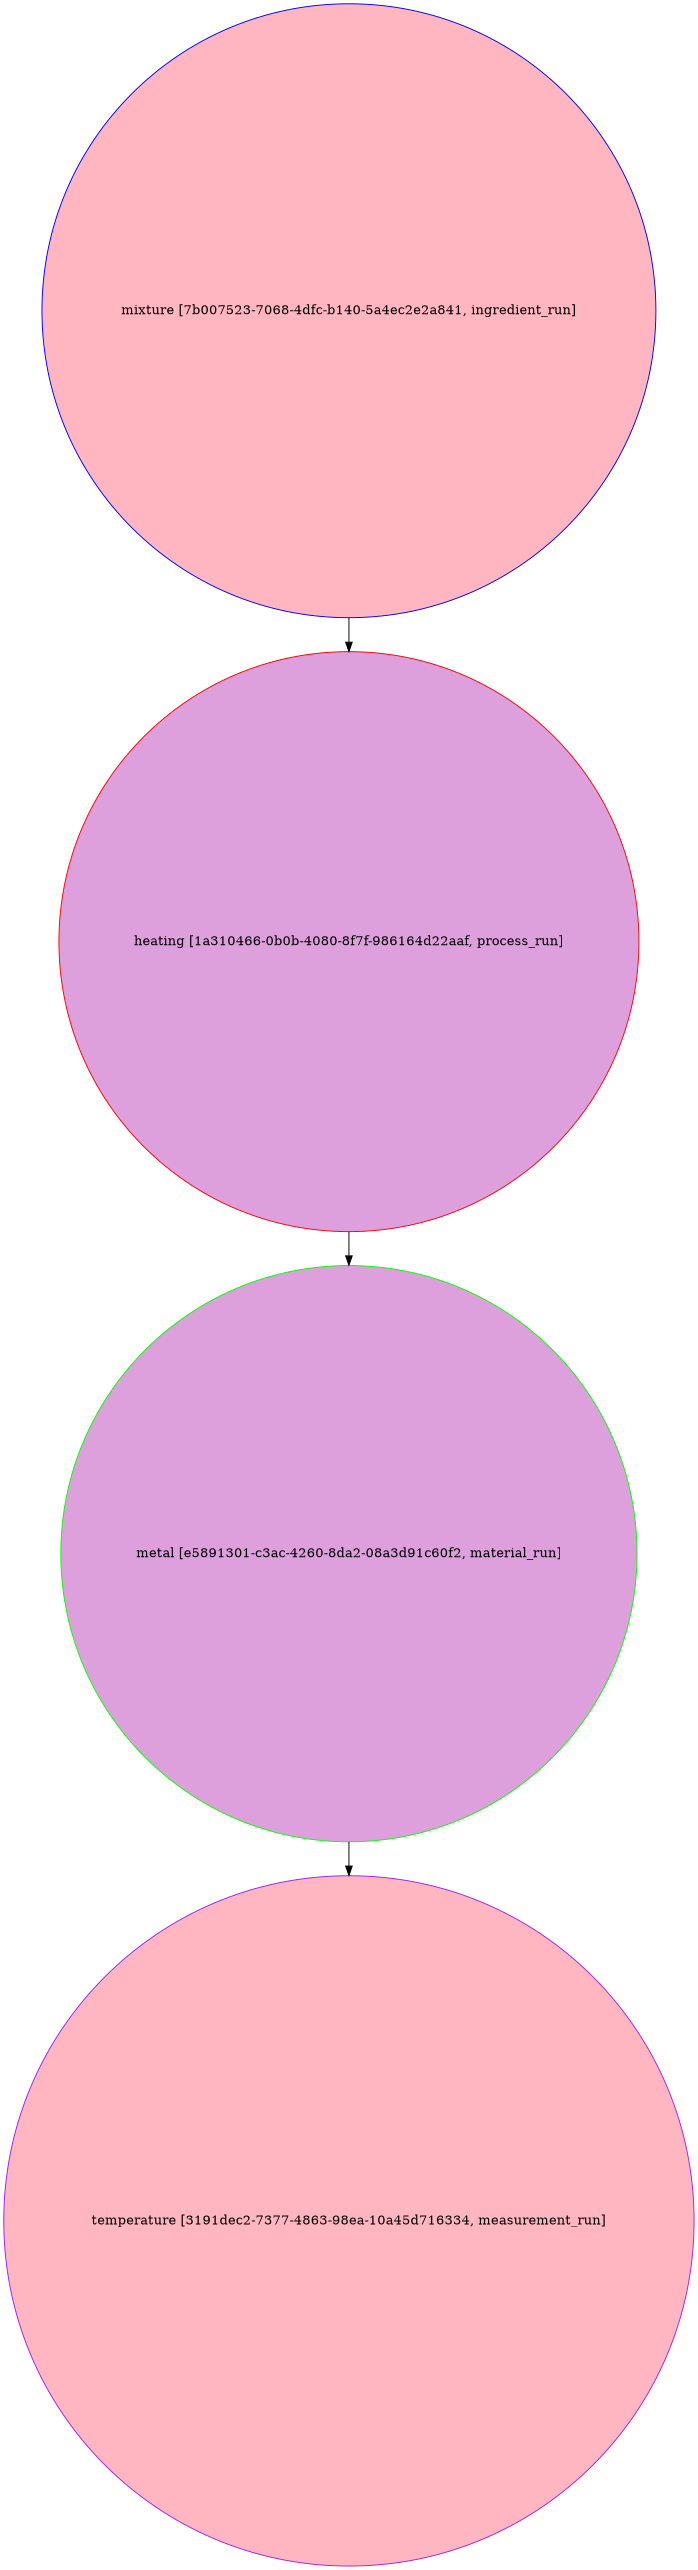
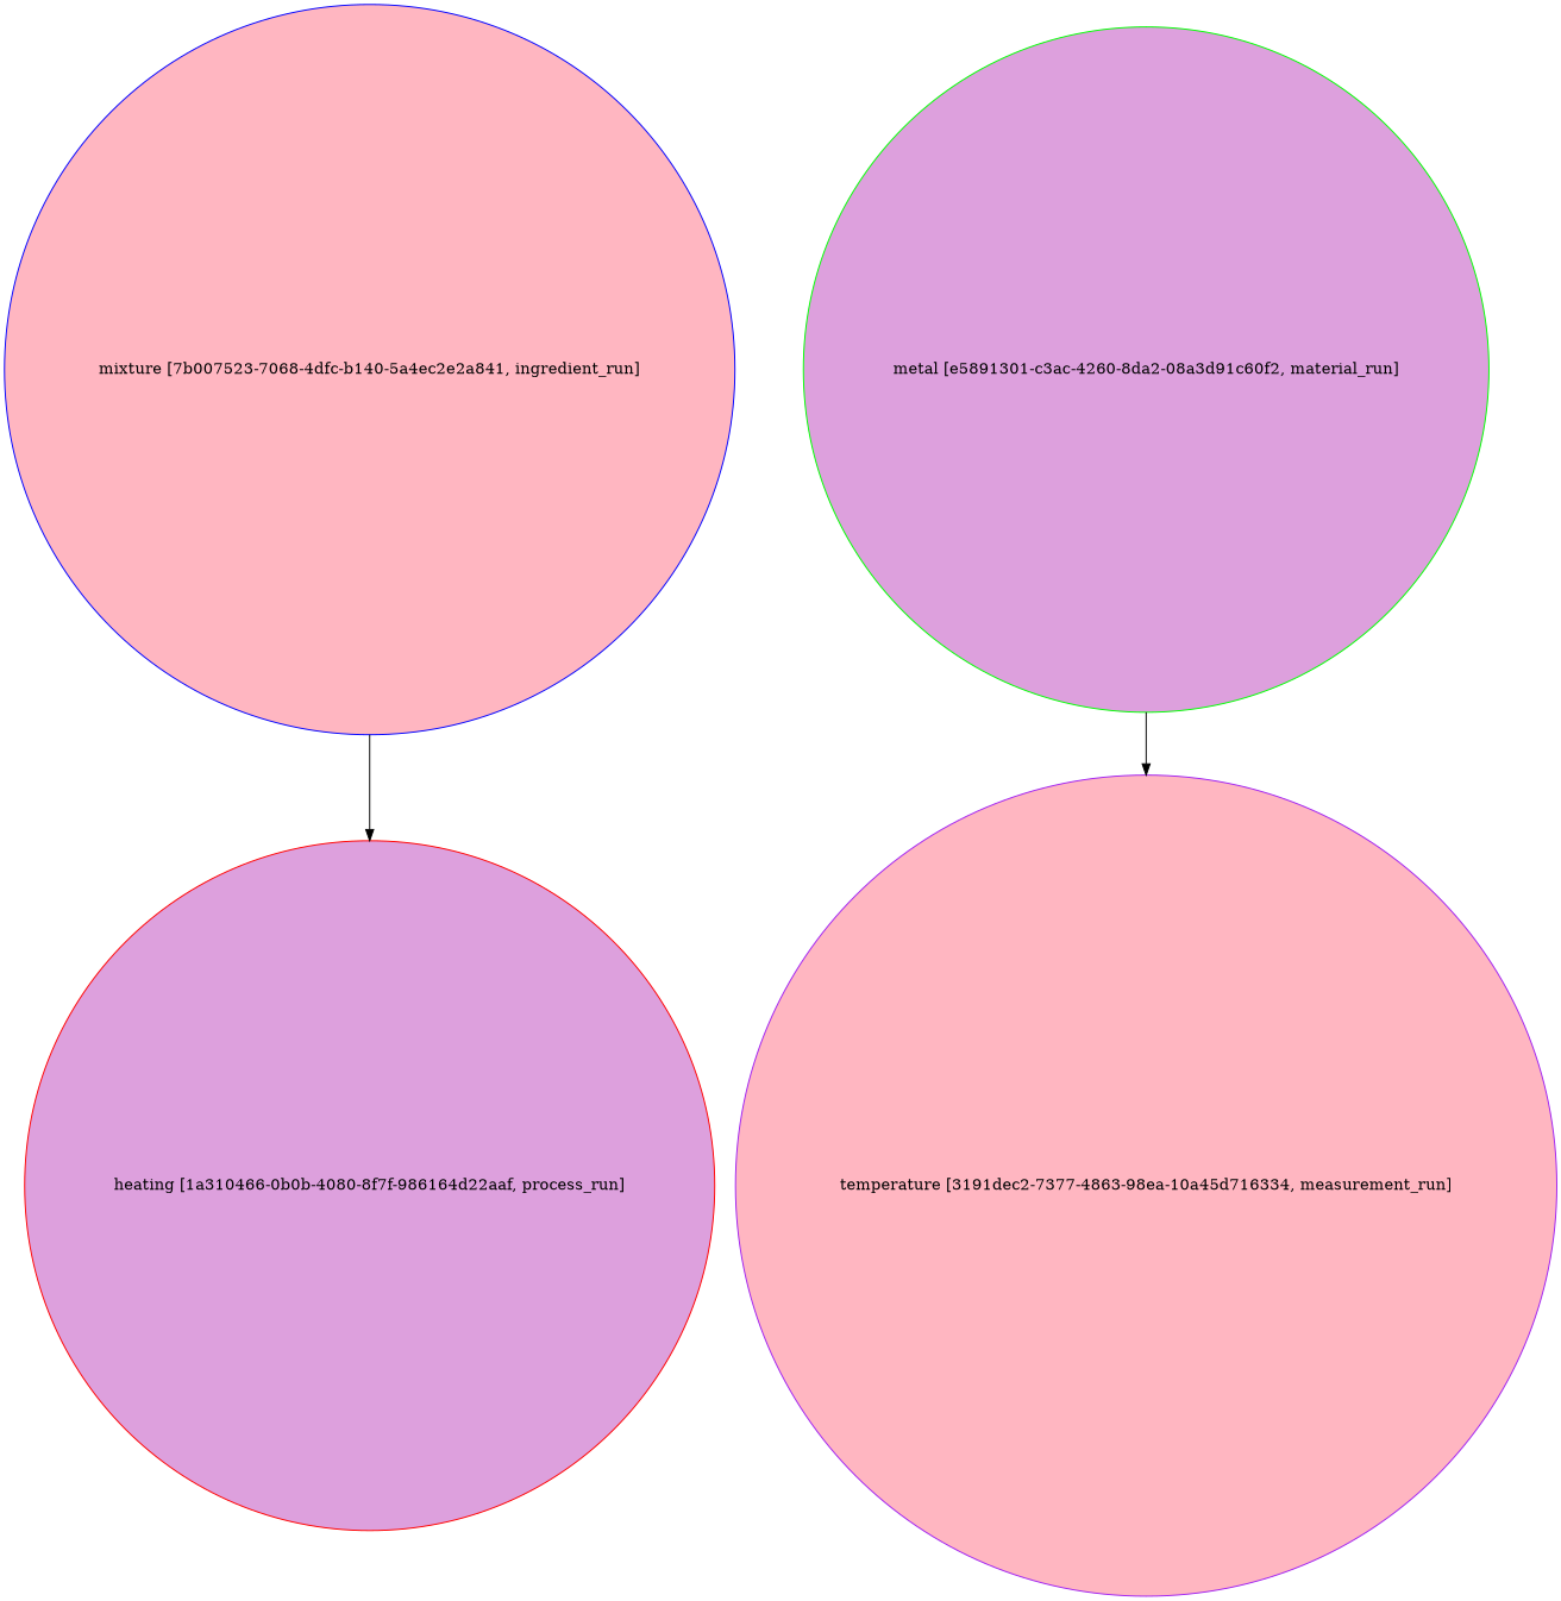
  strict digraph {
    node [shape=circle style=filled fillcolor=lightpink]
    "mixture [7b007523-7068-4dfc-b140-5a4ec2e2a841, ingredient_run]" [color=blue height=9.045 object="{\"absolute_quantity\": null, \"file_links\": [], \"labels\": [], \"mass_fraction\": null, \"material\": null, \"name\": \"mixture\", \"notes\": null, \"number_fraction\": null, \"process\": {\"id\": \"1a310466-0b0b-4080-8f7f-986164d22aaf\", \"scope\": \"auto\", \"type\": \"link_by_uid\"}, \"spec\": {\"id\": \"8e86f8f4-e6dc-4957-80d0-ed3f24cd2a6f\", \"scope\": \"auto\", \"type\": \"link_by_uid\"}, \"tags\": [], \"type\": \"ingredient_run\", \"uids\": {\"auto\": \"7b007523-7068-4dfc-b140-5a4ec2e2a841\"}, \"volume_fraction\": null}" type=ingredient_run uuid="7b007523-7068-4dfc-b140-5a4ec2e2a841" width=9.045]
    "heating [1a310466-0b0b-4080-8f7f-986164d22aaf, process_run]" [color=red height=8.5395 object="{\"conditions\": [], \"file_links\": [], \"name\": \"heating\", \"notes\": null, \"parameters\": [], \"source\": null, \"spec\": {\"id\": \"9a906762-3c10-4148-a694-f7082ce1af4d\", \"scope\": \"auto\", \"type\": \"link_by_uid\"}, \"tags\": [], \"type\": \"process_run\", \"uids\": {\"auto\": \"1a310466-0b0b-4080-8f7f-986164d22aaf\"}}" type=process_run uuid="1a310466-0b0b-4080-8f7f-986164d22aaf" width=8.5395 fillcolor=plum]
    "metal [e5891301-c3ac-4260-8da2-08a3d91c60f2, material_run]" [color=green height=8.4854 object="{\"file_links\": [], \"name\": \"metal\", \"notes\": null, \"process\": {\"id\": \"1a310466-0b0b-4080-8f7f-986164d22aaf\", \"scope\": \"auto\", \"type\": \"link_by_uid\"}, \"sample_type\": \"unknown\", \"spec\": {\"id\": \"d4eeb9bb-b113-42ed-9b83-e62520763bee\", \"scope\": \"auto\", \"type\": \"link_by_uid\"}, \"tags\": [], \"type\": \"material_run\", \"uids\": {\"auto\": \"e5891301-c3ac-4260-8da2-08a3d91c60f2\"}}" type=material_run uuid="e5891301-c3ac-4260-8da2-08a3d91c60f2" width=8.4854 fillcolor=plum]
    "temperature [3191dec2-7377-4863-98ea-10a45d716334, measurement_run]" [color=purple height=10.164 object="{\"conditions\": [], \"file_links\": [], \"material\": {\"id\": \"e5891301-c3ac-4260-8da2-08a3d91c60f2\", \"scope\": \"auto\", \"type\": \"link_by_uid\"}, \"name\": \"temperature\", \"notes\": null, \"parameters\": [], \"properties\": [], \"source\": null, \"spec\": {\"id\": \"13d7ad4d-cc49-460f-a082-51ec6ea5ce65\", \"scope\": \"auto\", \"type\": \"link_by_uid\"}, \"tags\": [], \"type\": \"measurement_run\", \"uids\": {\"auto\": \"3191dec2-7377-4863-98ea-10a45d716334\"}}" type=measurement_run uuid="3191dec2-7377-4863-98ea-10a45d716334" width=10.164]
    "mixture [7b007523-7068-4dfc-b140-5a4ec2e2a841, ingredient_run]" -> "heating [1a310466-0b0b-4080-8f7f-986164d22aaf, process_run]"
-   "heating [1a310466-0b0b-4080-8f7f-986164d22aaf, process_run]" -> "metal [e5891301-c3ac-4260-8da2-08a3d91c60f2, material_run]"
    "metal [e5891301-c3ac-4260-8da2-08a3d91c60f2, material_run]" -> "temperature [3191dec2-7377-4863-98ea-10a45d716334, measurement_run]"
  }
